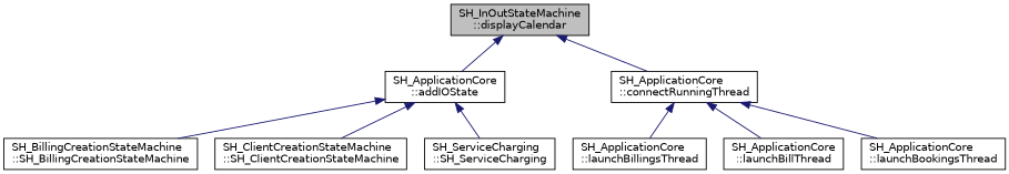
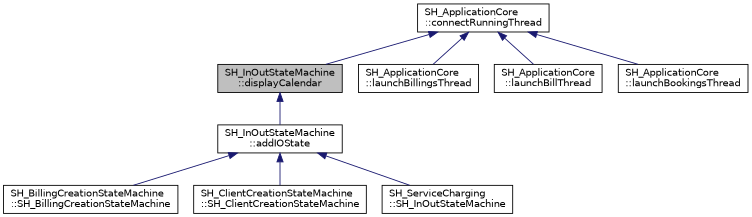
  digraph {
    fontname="DejaVu Sans"
    rankdir=TB
    node [color=black fontname="DejaVu Sans" fontsize=11 shape=record]
    edge [color=midnightblue dir=back fontname="DejaVu Sans" fontsize=11 labelfontname=Verdana labelfontsize=11 style=solid]
    n1 [fillcolor=grey75 fontcolor=black height=0.2 label="SH_InOutStateMachine\l::displayCalendar" style=filled width=0.4]
-   n2 [height=0.2 label="SH_ApplicationCore\l::addIOState" width=0.4]
+   n2 [height=0.2 label="SH_InOutStateMachine\l::addIOState" width=0.4]
    n3 [height=0.2 label="SH_ApplicationCore\l::connectRunningThread" width=0.4]
    n4 [height=0.2 label="SH_BillingCreationStateMachine\l::SH_BillingCreationStateMachine" width=0.4]
    n5 [height=0.2 label="SH_ClientCreationStateMachine\l::SH_ClientCreationStateMachine" width=0.4]
-   n6 [height=0.2 label="SH_ServiceCharging\l::SH_ServiceCharging" width=0.4]
+   n6 [height=0.2 label="SH_ServiceCharging\l::SH_InOutStateMachine" width=0.4]
    n7 [height=0.2 label="SH_ApplicationCore\l::launchBillingsThread" width=0.4]
    n8 [height=0.2 label="SH_ApplicationCore\l::launchBillThread" width=0.4]
    n9 [height=0.2 label="SH_ApplicationCore\l::launchBookingsThread" width=0.4]
    n1 -> n2
-   n1 -> n3
+   n3 -> n1
    n2 -> n4
    n2 -> n5
    n2 -> n6
    n3 -> n7
    n3 -> n8
    n3 -> n9
  }
